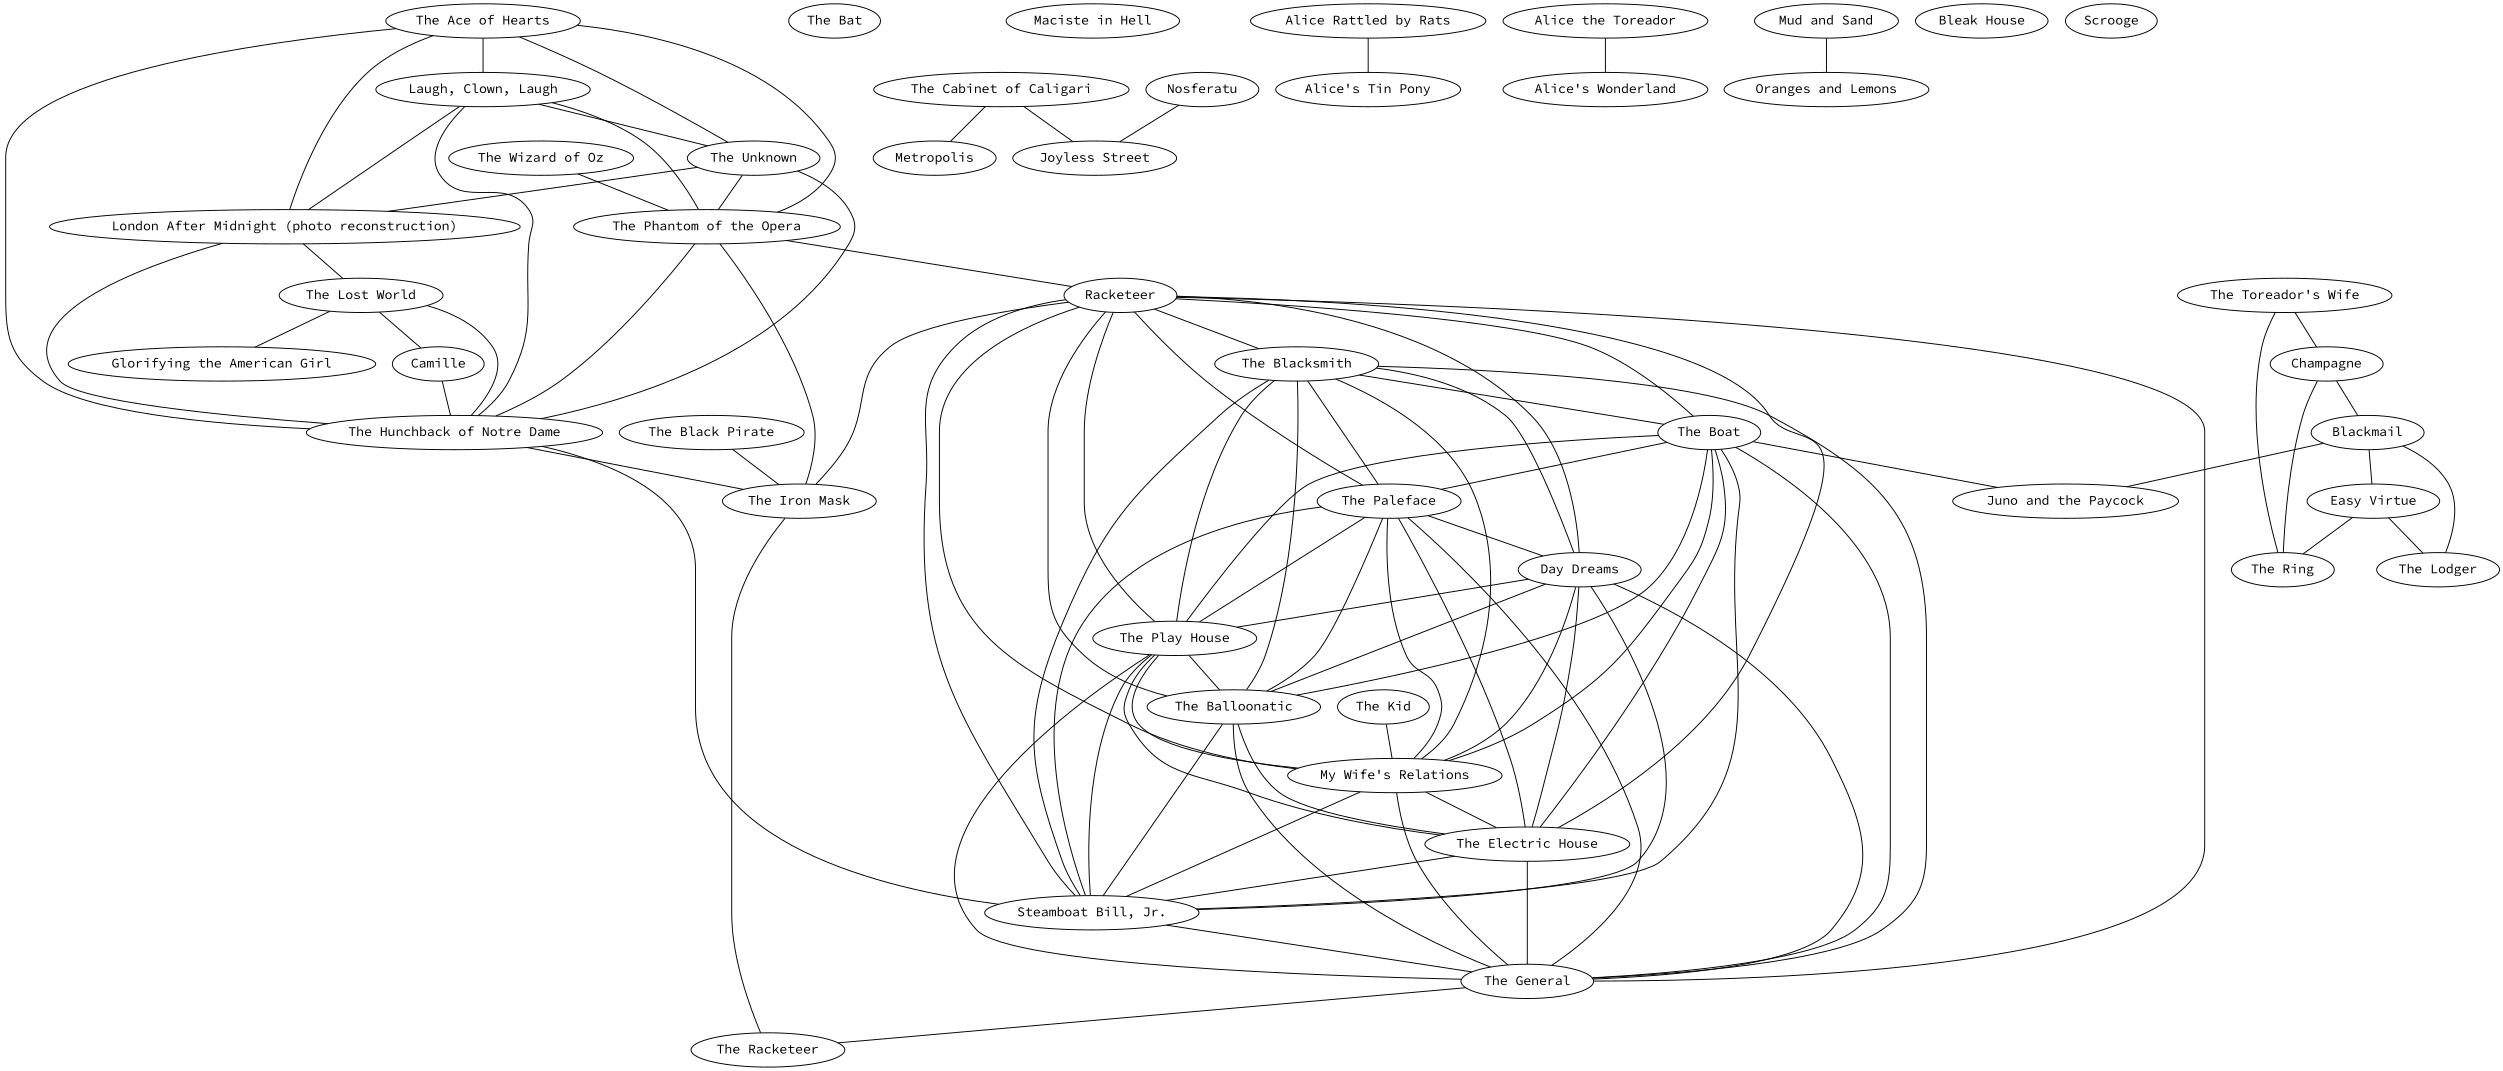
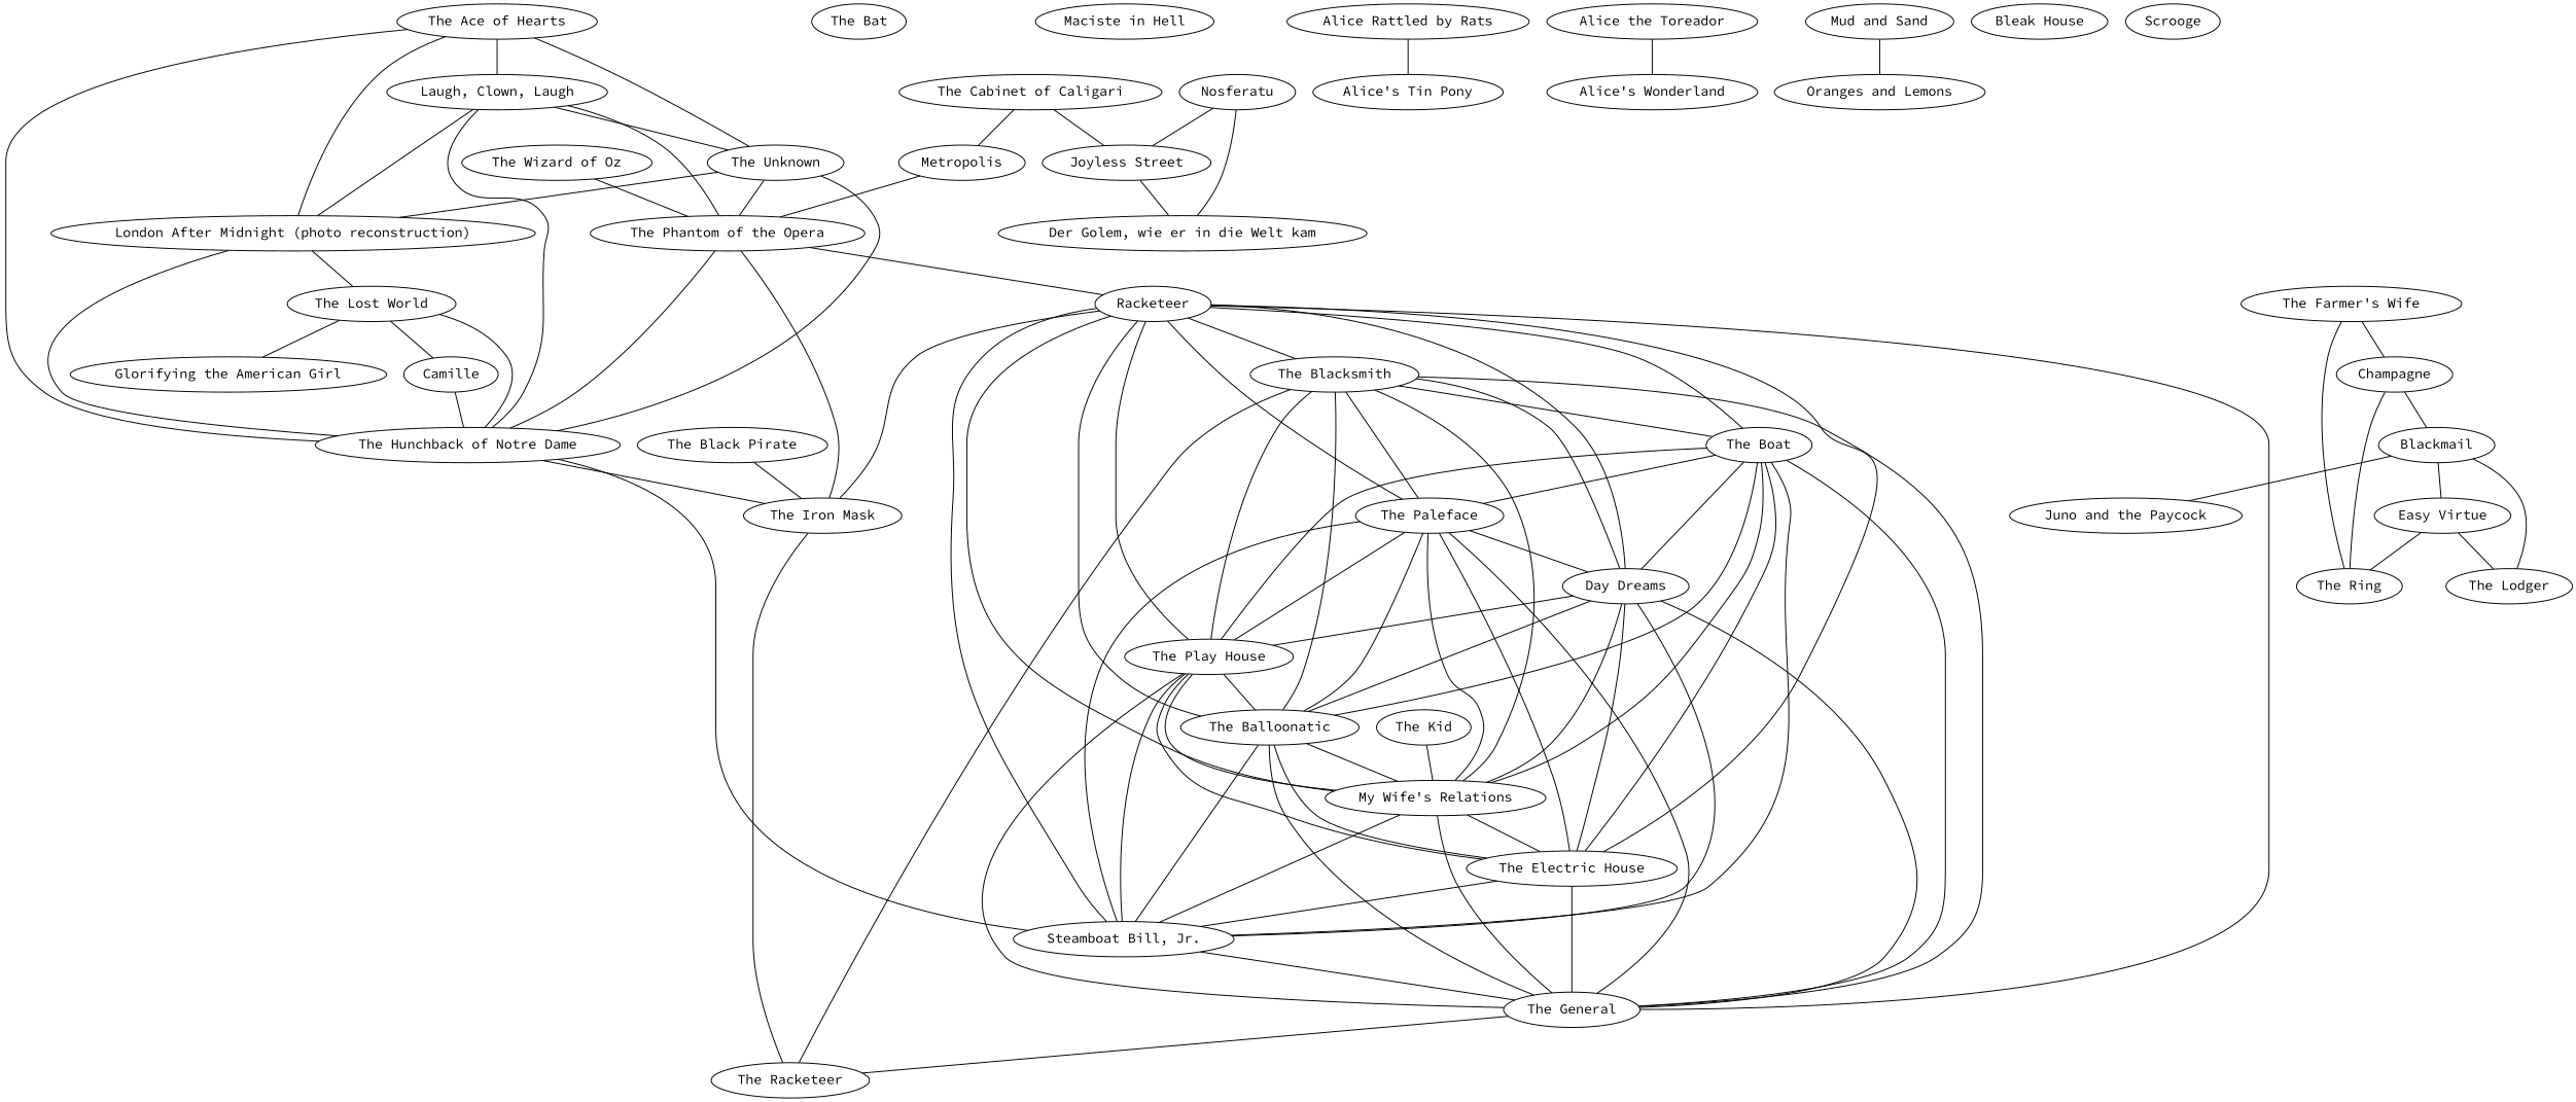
  graph {
    fontname="Source Code Pro"
    node [fontname="Source Code Pro"]
    edge [fontname="Source Code Pro"]
    n1 [label="The Ace of Hearts"]
    n2 [label="Laugh, Clown, Laugh"]
    n3 [label="The Unknown"]
    n4 [label="London After Midnight (photo reconstruction)"]
    n5 [label="The Phantom of the Opera"]
    n6 [label="The Hunchback of Notre Dame"]
    n7 [label="The Lost World"]
    n8 [label=Racketeer]
    n9 [label="The Iron Mask"]
    n10 [label="Steamboat Bill, Jr."]
    n11 [label=Camille]
    n12 [label="Glorifying the American Girl"]
    n13 [label="The Wizard of Oz"]
    n14 [label="The Cabinet of Caligari"]
    n15 [label=Metropolis]
    n16 [label="Joyless Street"]
+   n17 [label="Der Golem, wie er in die Welt kam"]
    n18 [label="The Bat"]
    n19 [label="Maciste in Hell"]
    n20 [label=Nosferatu]
    n21 [label="The Blacksmith"]
    n22 [label="The Boat"]
    n23 [label="The Paleface"]
    n24 [label="Day Dreams"]
    n25 [label="The Play House"]
    n26 [label="The Balloonatic"]
    n27 [label="My Wife's Relations"]
    n28 [label="The Electric House"]
    n29 [label="The General"]
    n30 [label="The Racketeer"]
-   n31 [label="The Toreador's Wife"]
+   n31 [label="The Farmer's Wife"]
    n32 [label=Champagne]
    n33 [label="The Ring"]
    n34 [label=Blackmail]
    n35 [label="The Lodger"]
    n36 [label="Easy Virtue"]
    n37 [label="Juno and the Paycock"]
    n38 [label="The Kid"]
    n39 [label="Alice Rattled by Rats"]
    n40 [label="Alice's Tin Pony"]
    n41 [label="Alice the Toreador"]
    n42 [label="Alice's Wonderland"]
    n43 [label="The Black Pirate"]
    n44 [label="Mud and Sand"]
    n45 [label="Oranges and Lemons"]
    n46 [label="Bleak House"]
    n47 [label=Scrooge]
    n1 -- n2
    n1 -- n3
    n1 -- n4
-   n1 -- n5
+   n15 -- n5
    n1 -- n6
    n2 -- n3
    n2 -- n4
    n2 -- n5
    n2 -- n6
    n3 -- n4
    n3 -- n5
    n3 -- n6
    n4 -- n6
    n4 -- n7
    n5 -- n6
    n5 -- n8
    n5 -- n9
    n6 -- n9
    n6 -- n10
    n7 -- n6
    n7 -- n11
    n7 -- n12
    n8 -- n9
    n8 -- n10
    n8 -- n21
    n8 -- n22
    n8 -- n23
    n8 -- n24
    n8 -- n25
    n8 -- n26
    n8 -- n27
    n8 -- n28
    n8 -- n29
    n9 -- n30
    n10 -- n29
    n11 -- n6
    n13 -- n5
    n14 -- n15
    n14 -- n16
+   n16 -- n17
    n20 -- n16
-   n21 -- n10
+   n20 -- n17
+   n21 -- n30
    n21 -- n22
    n21 -- n23
    n21 -- n24
    n21 -- n25
    n21 -- n26
    n21 -- n27
    n21 -- n29
    n22 -- n10
    n22 -- n23
-   n22 -- n37
+   n22 -- n24
    n22 -- n25
    n22 -- n26
    n22 -- n27
    n22 -- n28
    n22 -- n29
    n23 -- n10
    n23 -- n24
    n23 -- n25
    n23 -- n26
    n23 -- n27
    n23 -- n28
    n23 -- n29
    n24 -- n10
    n24 -- n25
    n24 -- n26
    n24 -- n27
    n24 -- n28
    n24 -- n29
    n25 -- n10
    n25 -- n26
    n25 -- n27
    n25 -- n28
    n25 -- n29
    n26 -- n10
+   n26 -- n27
    n26 -- n28
    n26 -- n29
    n27 -- n10
    n27 -- n28
    n27 -- n29
    n28 -- n10
    n28 -- n29
    n29 -- n30
    n31 -- n32
    n31 -- n33
    n32 -- n33
    n32 -- n34
    n34 -- n35
    n34 -- n36
    n34 -- n37
    n36 -- n33
    n36 -- n35
    n38 -- n27
    n39 -- n40
    n41 -- n42
    n43 -- n9
    n44 -- n45
  }
